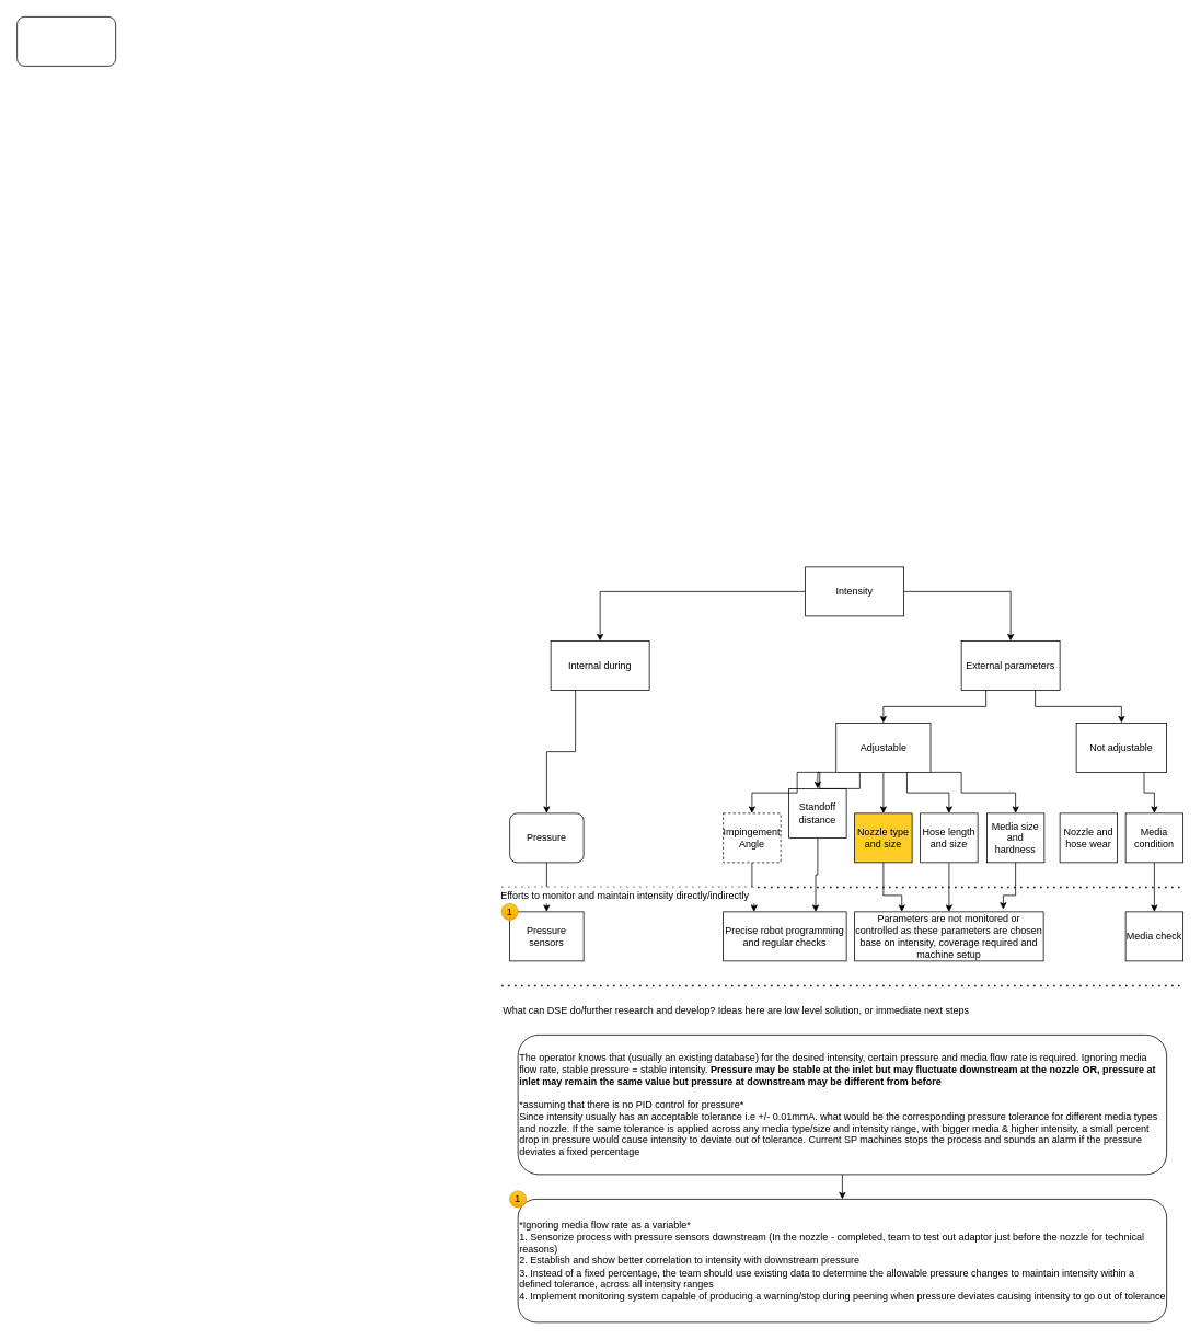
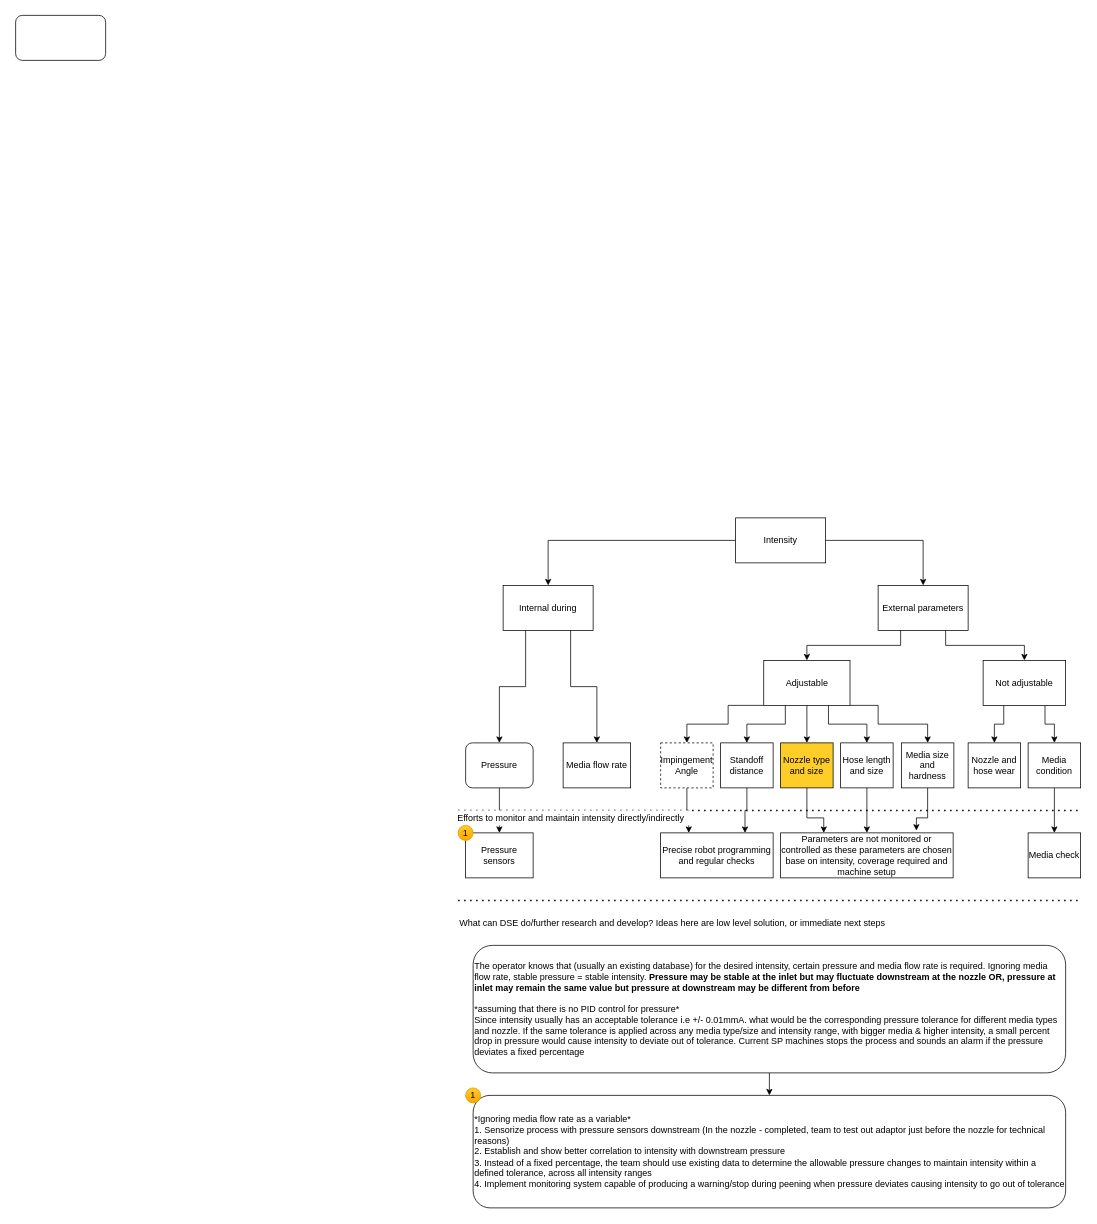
  <mxCell id="0" />
  <mxCell id="1" parent="0" />
  <mxCell id="2" style="edgeStyle=orthogonalEdgeStyle;rounded=0;orthogonalLoop=1;jettySize=auto;html=1;entryX=0.5;entryY=0;entryDx=0;entryDy=0;" edge="1" parent="1" source="4" target="9"><mxGeometry relative="1" as="geometry" /></mxCell>
  <mxCell id="3" style="edgeStyle=orthogonalEdgeStyle;rounded=0;orthogonalLoop=1;jettySize=auto;html=1;exitX=1;exitY=0.5;exitDx=0;exitDy=0;" edge="1" parent="1" source="4" target="13"><mxGeometry relative="1" as="geometry" /></mxCell>
  <mxCell id="4" value="Intensity" style="rounded=0;whiteSpace=wrap;html=1;" vertex="1" parent="1"><mxGeometry x="980" y="690" width="120" height="60" as="geometry" /></mxCell>
  <mxCell id="5" style="edgeStyle=orthogonalEdgeStyle;rounded=0;orthogonalLoop=1;jettySize=auto;html=1;exitX=0.5;exitY=1;exitDx=0;exitDy=0;" edge="1" parent="1" source="6" target="39"><mxGeometry relative="1" as="geometry" /></mxCell>
  <mxCell id="6" value="Pressure" style="whiteSpace=wrap;html=1;rounded=1;" vertex="1" parent="1"><mxGeometry x="620" y="990" width="90" height="60" as="geometry" /></mxCell>
  <mxCell id="7" style="edgeStyle=orthogonalEdgeStyle;rounded=0;orthogonalLoop=1;jettySize=auto;html=1;exitX=0.25;exitY=1;exitDx=0;exitDy=0;" edge="1" parent="1" source="9" target="6"><mxGeometry relative="1" as="geometry" /></mxCell>
+ <mxCell id="8" style="edgeStyle=orthogonalEdgeStyle;rounded=0;orthogonalLoop=1;jettySize=auto;html=1;exitX=0.75;exitY=1;exitDx=0;exitDy=0;entryX=0.5;entryY=0;entryDx=0;entryDy=0;" edge="1" parent="1" source="9" target="10"><mxGeometry relative="1" as="geometry" /></mxCell>
  <mxCell id="9" value="Internal during" style="rounded=0;whiteSpace=wrap;html=1;" vertex="1" parent="1"><mxGeometry x="670" y="780" width="120" height="60" as="geometry" /></mxCell>
+ <mxCell id="10" value="Media flow rate" style="rounded=0;whiteSpace=wrap;html=1;" vertex="1" parent="1"><mxGeometry x="750" y="990" width="90" height="60" as="geometry" /></mxCell>
  <mxCell id="11" style="edgeStyle=orthogonalEdgeStyle;rounded=0;orthogonalLoop=1;jettySize=auto;html=1;exitX=0.25;exitY=1;exitDx=0;exitDy=0;entryX=0.5;entryY=0;entryDx=0;entryDy=0;" edge="1" parent="1" source="13" target="25"><mxGeometry relative="1" as="geometry" /></mxCell>
  <mxCell id="12" style="edgeStyle=orthogonalEdgeStyle;rounded=0;orthogonalLoop=1;jettySize=auto;html=1;exitX=0.75;exitY=1;exitDx=0;exitDy=0;" edge="1" parent="1" source="13" target="28"><mxGeometry relative="1" as="geometry" /></mxCell>
  <mxCell id="13" value="External parameters" style="rounded=0;whiteSpace=wrap;html=1;" vertex="1" parent="1"><mxGeometry x="1170" y="780" width="120" height="60" as="geometry" /></mxCell>
  <mxCell id="14" style="edgeStyle=orthogonalEdgeStyle;rounded=0;orthogonalLoop=1;jettySize=auto;html=1;exitX=0.5;exitY=1;exitDx=0;exitDy=0;entryX=0.25;entryY=0;entryDx=0;entryDy=0;" edge="1" parent="1" source="15" target="40"><mxGeometry relative="1" as="geometry" /></mxCell>
  <mxCell id="15" value="Impingement Angle" style="rounded=0;whiteSpace=wrap;html=1;dashed=1;" vertex="1" parent="1"><mxGeometry x="880" y="990" width="70" height="60" as="geometry" /></mxCell>
  <mxCell id="16" style="edgeStyle=orthogonalEdgeStyle;rounded=0;orthogonalLoop=1;jettySize=auto;html=1;exitX=0.5;exitY=1;exitDx=0;exitDy=0;entryX=0.75;entryY=0;entryDx=0;entryDy=0;" edge="1" parent="1" source="17" target="40"><mxGeometry relative="1" as="geometry" /></mxCell>
- <mxCell id="17" value="Standoff distance" style="rounded=0;whiteSpace=wrap;html=1;" vertex="1" parent="1"><mxGeometry x="960" y="960" width="70" height="60" as="geometry" /></mxCell>
+ <mxCell id="17" value="Standoff distance" style="rounded=0;whiteSpace=wrap;html=1;" vertex="1" parent="1"><mxGeometry x="960" y="990" width="70" height="60" as="geometry" /></mxCell>
  <mxCell id="18" style="edgeStyle=orthogonalEdgeStyle;rounded=0;orthogonalLoop=1;jettySize=auto;html=1;exitX=0.5;exitY=1;exitDx=0;exitDy=0;entryX=0.25;entryY=0;entryDx=0;entryDy=0;" edge="1" parent="1" source="19" target="42"><mxGeometry relative="1" as="geometry"><Array as="points"><mxPoint x="1075" y="1090" /><mxPoint x="1098" y="1090" /></Array></mxGeometry></mxCell>
  <mxCell id="19" value="Nozzle type and size" style="rounded=0;whiteSpace=wrap;html=1;fillColor=#ffcd28;" vertex="1" parent="1"><mxGeometry x="1040" y="990" width="70" height="60" as="geometry" /></mxCell>
  <mxCell id="20" style="edgeStyle=orthogonalEdgeStyle;rounded=0;orthogonalLoop=1;jettySize=auto;html=1;exitX=0;exitY=1;exitDx=0;exitDy=0;entryX=0.5;entryY=0;entryDx=0;entryDy=0;" edge="1" parent="1" source="25" target="15"><mxGeometry relative="1" as="geometry"><Array as="points"><mxPoint x="970" y="940" /><mxPoint x="970" y="965" /><mxPoint x="915" y="965" /></Array></mxGeometry></mxCell>
  <mxCell id="21" style="edgeStyle=orthogonalEdgeStyle;rounded=0;orthogonalLoop=1;jettySize=auto;html=1;exitX=0.25;exitY=1;exitDx=0;exitDy=0;entryX=0.5;entryY=0;entryDx=0;entryDy=0;" edge="1" parent="1" source="25" target="17"><mxGeometry relative="1" as="geometry" /></mxCell>
  <mxCell id="22" style="edgeStyle=orthogonalEdgeStyle;rounded=0;orthogonalLoop=1;jettySize=auto;html=1;exitX=0.5;exitY=1;exitDx=0;exitDy=0;entryX=0.5;entryY=0;entryDx=0;entryDy=0;" edge="1" parent="1" source="25" target="19"><mxGeometry relative="1" as="geometry" /></mxCell>
  <mxCell id="23" style="edgeStyle=orthogonalEdgeStyle;rounded=0;orthogonalLoop=1;jettySize=auto;html=1;exitX=0.75;exitY=1;exitDx=0;exitDy=0;entryX=0.5;entryY=0;entryDx=0;entryDy=0;" edge="1" parent="1" source="25" target="31"><mxGeometry relative="1" as="geometry" /></mxCell>
  <mxCell id="24" style="edgeStyle=orthogonalEdgeStyle;rounded=0;orthogonalLoop=1;jettySize=auto;html=1;exitX=1;exitY=1;exitDx=0;exitDy=0;entryX=0.5;entryY=0;entryDx=0;entryDy=0;" edge="1" parent="1" source="25" target="35"><mxGeometry relative="1" as="geometry"><Array as="points"><mxPoint x="1170" y="940" /><mxPoint x="1170" y="965" /><mxPoint x="1236" y="965" /></Array></mxGeometry></mxCell>
  <mxCell id="25" value="Adjustable" style="rounded=0;whiteSpace=wrap;html=1;" vertex="1" parent="1"><mxGeometry x="1017.5" y="880" width="115" height="60" as="geometry" /></mxCell>
+ <mxCell id="26" style="edgeStyle=orthogonalEdgeStyle;rounded=0;orthogonalLoop=1;jettySize=auto;html=1;exitX=0.25;exitY=1;exitDx=0;exitDy=0;entryX=0.5;entryY=0;entryDx=0;entryDy=0;" edge="1" parent="1" source="28" target="29"><mxGeometry relative="1" as="geometry" /></mxCell>
  <mxCell id="27" style="edgeStyle=orthogonalEdgeStyle;rounded=0;orthogonalLoop=1;jettySize=auto;html=1;exitX=0.75;exitY=1;exitDx=0;exitDy=0;entryX=0.5;entryY=0;entryDx=0;entryDy=0;" edge="1" parent="1" source="28" target="33"><mxGeometry relative="1" as="geometry" /></mxCell>
  <mxCell id="28" value="Not adjustable" style="rounded=0;whiteSpace=wrap;html=1;" vertex="1" parent="1"><mxGeometry x="1310" y="880" width="110" height="60" as="geometry" /></mxCell>
  <mxCell id="29" value="Nozzle and hose wear" style="rounded=0;whiteSpace=wrap;html=1;" vertex="1" parent="1"><mxGeometry x="1290" y="990" width="70" height="60" as="geometry" /></mxCell>
  <mxCell id="30" style="edgeStyle=orthogonalEdgeStyle;rounded=0;orthogonalLoop=1;jettySize=auto;html=1;exitX=0.5;exitY=1;exitDx=0;exitDy=0;entryX=0.5;entryY=0;entryDx=0;entryDy=0;" edge="1" parent="1" source="31" target="42"><mxGeometry relative="1" as="geometry" /></mxCell>
  <mxCell id="31" value="Hose length and size" style="rounded=0;whiteSpace=wrap;html=1;" vertex="1" parent="1"><mxGeometry x="1120" y="990" width="70" height="60" as="geometry" /></mxCell>
  <mxCell id="32" style="edgeStyle=orthogonalEdgeStyle;rounded=0;orthogonalLoop=1;jettySize=auto;html=1;exitX=0.5;exitY=1;exitDx=0;exitDy=0;" edge="1" parent="1" source="33" target="41"><mxGeometry relative="1" as="geometry" /></mxCell>
  <mxCell id="33" value="Media condition" style="rounded=0;whiteSpace=wrap;html=1;" vertex="1" parent="1"><mxGeometry x="1370" y="990" width="70" height="60" as="geometry" /></mxCell>
  <mxCell id="34" style="edgeStyle=orthogonalEdgeStyle;rounded=0;orthogonalLoop=1;jettySize=auto;html=1;exitX=0.5;exitY=1;exitDx=0;exitDy=0;entryX=0.787;entryY=-0.05;entryDx=0;entryDy=0;entryPerimeter=0;" edge="1" parent="1" source="35" target="42"><mxGeometry relative="1" as="geometry"><Array as="points"><mxPoint x="1236" y="1090" /><mxPoint x="1221" y="1090" /></Array></mxGeometry></mxCell>
  <mxCell id="35" value="Media size and hardness" style="rounded=0;whiteSpace=wrap;html=1;" vertex="1" parent="1"><mxGeometry x="1201" y="990" width="70" height="60" as="geometry" /></mxCell>
  <mxCell id="36" value="" style="endArrow=none;dashed=1;html=1;dashPattern=1 3;strokeWidth=2;rounded=0;" edge="1" parent="1"><mxGeometry width="50" height="50" relative="1" as="geometry"><mxPoint x="610" y="1080" as="sourcePoint" /><mxPoint x="1440" y="1080" as="targetPoint" /></mxGeometry></mxCell>
  <mxCell id="37" value="" style="endArrow=none;dashed=1;html=1;dashPattern=1 3;strokeWidth=2;rounded=0;" edge="1" parent="1"><mxGeometry width="50" height="50" relative="1" as="geometry"><mxPoint x="610" y="1200" as="sourcePoint" /><mxPoint x="1440" y="1200" as="targetPoint" /></mxGeometry></mxCell>
  <mxCell id="38" value="Efforts to monitor and maintain intensity directly/indirectly" style="text;html=1;align=center;verticalAlign=middle;resizable=0;points=[];autosize=1;fillColor=default;" vertex="1" parent="1"><mxGeometry y="1080" width="320" height="20" as="geometry" x="600" /></mxCell>
  <mxCell id="39" value="Pressure sensors" style="rounded=0;whiteSpace=wrap;html=1;" vertex="1" parent="1"><mxGeometry x="620" y="1110" width="90" height="60" as="geometry" /></mxCell>
  <mxCell id="40" value="Precise robot programming and regular checks" style="rounded=0;whiteSpace=wrap;html=1;" vertex="1" parent="1"><mxGeometry x="880" y="1110" width="150" height="60" as="geometry" /></mxCell>
  <mxCell id="41" value="Media check" style="rounded=0;whiteSpace=wrap;html=1;" vertex="1" parent="1"><mxGeometry x="1370" y="1110" width="70" height="60" as="geometry" /></mxCell>
  <mxCell id="42" value="Parameters are not monitored or controlled as these parameters are chosen base on intensity, coverage required and machine setup" style="rounded=0;whiteSpace=wrap;html=1;" vertex="1" parent="1"><mxGeometry x="1040" y="1110" width="230" height="60" as="geometry" /></mxCell>
  <mxCell id="43" value="1" style="ellipse;whiteSpace=wrap;html=1;fillColor=#ffcd28;gradientColor=#ffa500;strokeColor=#d79b00;" vertex="1" parent="1"><mxGeometry x="610" y="1100" width="20" height="20" as="geometry" /></mxCell>
  <mxCell id="44" value="*Ignoring media flow rate as a variable*&lt;br&gt;1. Sensorize process with pressure sensors downstream (In the nozzle - completed, team to test out adaptor just before the nozzle for technical reasons)&lt;br&gt;2. Establish and show better correlation to intensity with downstream pressure&lt;br&gt;3. Instead of a fixed percentage, the team should use existing data to determine the allowable pressure changes to maintain intensity within a defined tolerance, across all intensity ranges&lt;br&gt;4. Implement monitoring system capable of producing a warning/stop during peening when pressure deviates causing intensity to go out of tolerance" style="rounded=1;whiteSpace=wrap;html=1;fillColor=default;align=left;" vertex="1" parent="1"><mxGeometry x="630" y="1460" width="790" height="150" as="geometry" /></mxCell>
  <mxCell id="45" value="What can DSE do/further research and develop? Ideas here are low level solution, or immediate next steps" style="text;html=1;align=left;verticalAlign=middle;resizable=0;points=[];autosize=1;strokeColor=none;fillColor=none;" vertex="1" parent="1"><mxGeometry x="610" y="1220" width="580" height="20" as="geometry" /></mxCell>
  <mxCell id="46" style="edgeStyle=orthogonalEdgeStyle;rounded=0;orthogonalLoop=1;jettySize=auto;html=1;exitX=0.5;exitY=1;exitDx=0;exitDy=0;entryX=0.5;entryY=0;entryDx=0;entryDy=0;" edge="1" parent="1" source="47" target="44"><mxGeometry relative="1" as="geometry" /></mxCell>
  <mxCell id="47" value="The operator knows that (usually an existing database) for the desired intensity, certain pressure and media flow rate is required. Ignoring media flow rate, stable pressure = stable intensity. &lt;b&gt;Pressure may be stable at the inlet but may fluctuate downstream at the nozzle OR, pressure at inlet may remain the same value but pressure at downstream may be different from before&lt;/b&gt;&lt;br&gt;&lt;br&gt;*assuming that there is no PID control for pressure*&lt;br&gt;Since intensity usually has an acceptable tolerance i.e +/- 0.01mmA. what would be the corresponding pressure tolerance for different media types and nozzle. If the same tolerance is applied across any media type/size and intensity range, with bigger media &amp;amp; higher intensity, a small percent drop in pressure would cause intensity to deviate out of tolerance. Current SP machines stops the process and sounds an alarm if the pressure deviates a fixed percentage&amp;nbsp;" style="rounded=1;whiteSpace=wrap;html=1;fillColor=default;align=left;" vertex="1" parent="1"><mxGeometry x="630" y="1260" width="790" height="170" as="geometry" /></mxCell>
  <mxCell id="48" value="1" style="ellipse;whiteSpace=wrap;html=1;fillColor=#ffcd28;gradientColor=#ffa500;strokeColor=#d79b00;" vertex="1" parent="1"><mxGeometry x="620" y="1450" width="20" height="20" as="geometry" /></mxCell>
  <mxCell id="49" value="" style="rounded=1;whiteSpace=wrap;html=1;fillColor=default;" vertex="1" parent="1"><mxGeometry x="20" y="20" width="120" height="60" as="geometry" /></mxCell>
